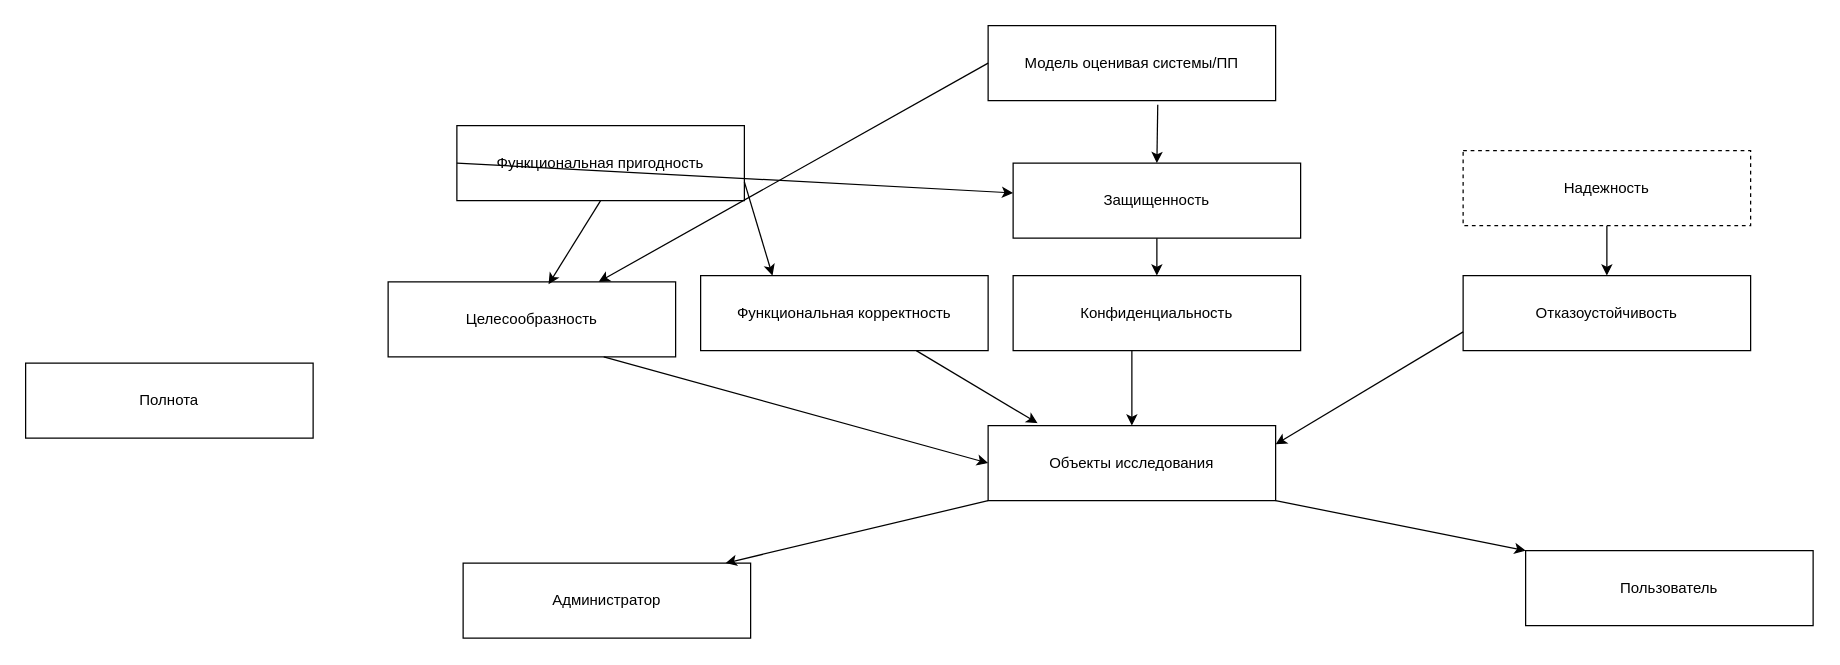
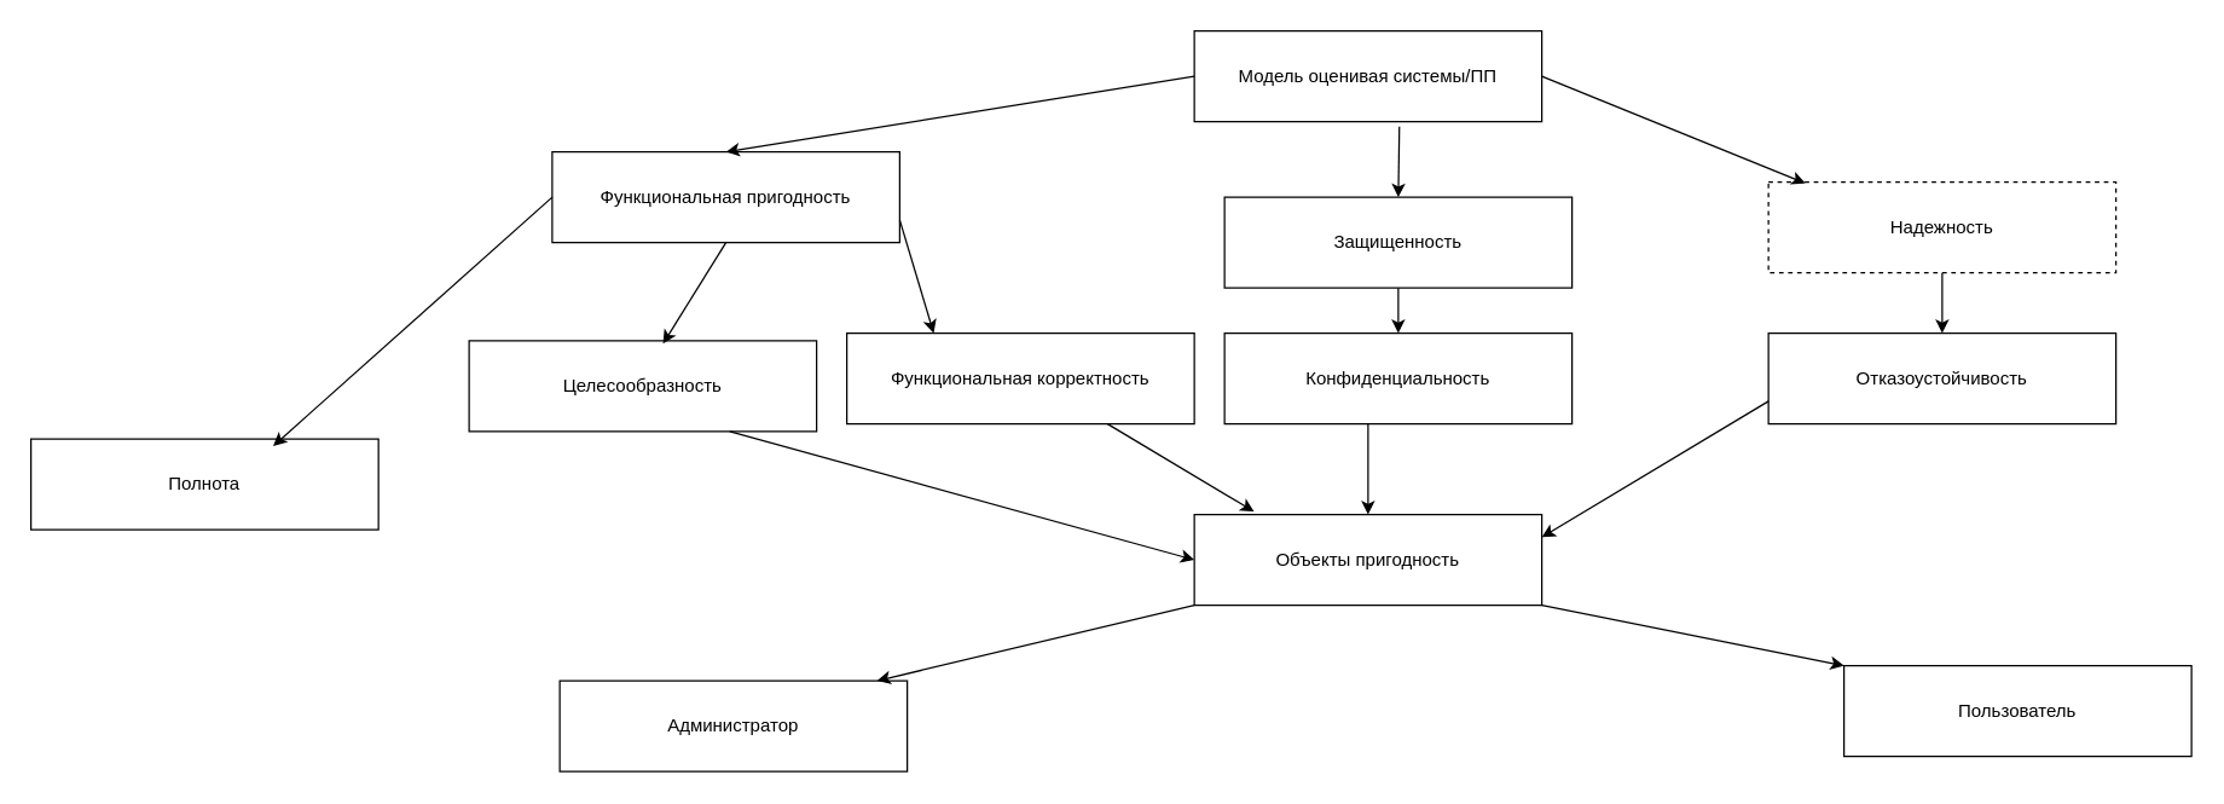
  <mxCell id="0" />
  <mxCell id="1" parent="0" />
  <mxCell id="2" value="Модель оценивая системы/ПП" style="rounded=0;whiteSpace=wrap;html=1;" vertex="1" parent="1"><mxGeometry x="790" y="20" width="230" height="60" as="geometry" /></mxCell>
  <mxCell id="3" value="Функциональная пригодность" style="rounded=0;whiteSpace=wrap;html=1;" vertex="1" parent="1"><mxGeometry x="365" y="100" width="230" height="60" as="geometry" /></mxCell>
  <mxCell id="4" value="Полнота" style="rounded=0;whiteSpace=wrap;html=1;" vertex="1" parent="1"><mxGeometry x="20" y="290" width="230" height="60" as="geometry" /></mxCell>
  <mxCell id="5" value="Защищенность" style="rounded=0;whiteSpace=wrap;html=1;" vertex="1" parent="1"><mxGeometry x="810" y="130" width="230" height="60" as="geometry" /></mxCell>
  <mxCell id="6" value="Целесообразность" style="rounded=0;whiteSpace=wrap;html=1;" vertex="1" parent="1"><mxGeometry x="310" y="225" width="230" height="60" as="geometry" /></mxCell>
  <mxCell id="7" value="Надежность" style="rounded=0;whiteSpace=wrap;html=1;dashed=1;" vertex="1" parent="1"><mxGeometry x="1170" y="120" width="230" height="60" as="geometry" /></mxCell>
  <mxCell id="8" value="Конфиденциальность" style="rounded=0;whiteSpace=wrap;html=1;" vertex="1" parent="1"><mxGeometry x="810" y="220" width="230" height="60" as="geometry" /></mxCell>
  <mxCell id="9" value="Отказоустойчивость" style="rounded=0;whiteSpace=wrap;html=1;" vertex="1" parent="1"><mxGeometry x="1170" y="220" width="230" height="60" as="geometry" /></mxCell>
- <mxCell id="10" value="Объекты исследования" style="rounded=0;whiteSpace=wrap;html=1;" vertex="1" parent="1"><mxGeometry x="790" y="340" width="230" height="60" as="geometry" /></mxCell>
+ <mxCell id="10" value="Объекты пригодность" style="rounded=0;whiteSpace=wrap;html=1;" vertex="1" parent="1"><mxGeometry x="790" y="340" width="230" height="60" as="geometry" /></mxCell>
  <mxCell id="11" value="Администратор" style="rounded=0;whiteSpace=wrap;html=1;" vertex="1" parent="1"><mxGeometry x="370" y="450" width="230" height="60" as="geometry" /></mxCell>
  <mxCell id="12" value="Пользователь" style="rounded=0;whiteSpace=wrap;html=1;" vertex="1" parent="1"><mxGeometry x="1220" y="440" width="230" height="60" as="geometry" /></mxCell>
- <mxCell id="13" value="" style="endArrow=classic;html=1;rounded=0;exitX=0;exitY=0.5;exitDx=0;exitDy=0;" edge="1" parent="1" source="2" target="6"><mxGeometry width="50" height="50" relative="1" as="geometry"><mxPoint x="830" y="320" as="sourcePoint" /><mxPoint x="509" y="130" as="targetPoint" /></mxGeometry></mxCell>
+ <mxCell id="13" value="" style="endArrow=classic;html=1;rounded=0;exitX=0;exitY=0.5;exitDx=0;exitDy=0;entryX=0.5;entryY=0;entryDx=0;entryDy=0;" edge="1" parent="1" source="2" target="3"><mxGeometry width="50" height="50" relative="1" as="geometry"><mxPoint x="830" y="320" as="sourcePoint" /><mxPoint x="509" y="130" as="targetPoint" /></mxGeometry></mxCell>
  <mxCell id="14" value="" style="endArrow=classic;html=1;rounded=0;exitX=0.59;exitY=1.056;exitDx=0;exitDy=0;entryX=0.5;entryY=0;entryDx=0;entryDy=0;exitPerimeter=0;" edge="1" parent="1" source="2" target="5"><mxGeometry width="50" height="50" relative="1" as="geometry"><mxPoint x="830" y="320" as="sourcePoint" /><mxPoint x="880" y="270" as="targetPoint" /></mxGeometry></mxCell>
+ <mxCell id="15" value="" style="endArrow=classic;html=1;rounded=0;exitX=1;exitY=0.5;exitDx=0;exitDy=0;entryX=0.106;entryY=0.013;entryDx=0;entryDy=0;entryPerimeter=0;" edge="1" parent="1" source="2" target="7"><mxGeometry width="50" height="50" relative="1" as="geometry"><mxPoint x="830" y="320" as="sourcePoint" /><mxPoint x="880" y="270" as="targetPoint" /></mxGeometry></mxCell>
  <mxCell id="16" value="" style="endArrow=classic;html=1;rounded=0;entryX=0.5;entryY=0;entryDx=0;entryDy=0;" edge="1" parent="1" target="10"><mxGeometry width="50" height="50" relative="1" as="geometry"><mxPoint x="905" y="280" as="sourcePoint" /><mxPoint x="830" y="400" as="targetPoint" /></mxGeometry></mxCell>
  <mxCell id="17" value="" style="endArrow=classic;html=1;rounded=0;exitX=0;exitY=1;exitDx=0;exitDy=0;" edge="1" parent="1" source="10"><mxGeometry width="50" height="50" relative="1" as="geometry"><mxPoint x="700" y="520" as="sourcePoint" /><mxPoint x="580" y="450" as="targetPoint" /></mxGeometry></mxCell>
  <mxCell id="18" value="" style="endArrow=classic;html=1;rounded=0;exitX=1;exitY=1;exitDx=0;exitDy=0;entryX=0;entryY=0;entryDx=0;entryDy=0;" edge="1" parent="1" source="10" target="12"><mxGeometry width="50" height="50" relative="1" as="geometry"><mxPoint x="1070" y="470" as="sourcePoint" /><mxPoint x="1120" y="420" as="targetPoint" /></mxGeometry></mxCell>
  <mxCell id="19" value="Функциональная корректность" style="rounded=0;whiteSpace=wrap;html=1;" vertex="1" parent="1"><mxGeometry x="560" y="220" width="230" height="60" as="geometry" /></mxCell>
- <mxCell id="20" value="" style="endArrow=classic;html=1;rounded=0;exitX=0;exitY=0.5;exitDx=0;exitDy=0;" edge="1" parent="1" source="3" target="5"><mxGeometry width="50" height="50" relative="1" as="geometry"><mxPoint x="430" y="290" as="sourcePoint" /><mxPoint x="480" y="240" as="targetPoint" /></mxGeometry></mxCell>
+ <mxCell id="20" value="" style="endArrow=classic;html=1;rounded=0;exitX=0;exitY=0.5;exitDx=0;exitDy=0;entryX=0.697;entryY=0.078;entryDx=0;entryDy=0;entryPerimeter=0;" edge="1" parent="1" source="3" target="4"><mxGeometry width="50" height="50" relative="1" as="geometry"><mxPoint x="430" y="290" as="sourcePoint" /><mxPoint x="480" y="240" as="targetPoint" /></mxGeometry></mxCell>
  <mxCell id="21" value="" style="endArrow=classic;html=1;rounded=0;exitX=0.5;exitY=1;exitDx=0;exitDy=0;entryX=0.558;entryY=0.033;entryDx=0;entryDy=0;entryPerimeter=0;" edge="1" parent="1" source="3" target="6"><mxGeometry width="50" height="50" relative="1" as="geometry"><mxPoint x="430" y="290" as="sourcePoint" /><mxPoint x="480" y="240" as="targetPoint" /></mxGeometry></mxCell>
  <mxCell id="22" value="" style="endArrow=classic;html=1;rounded=0;exitX=1;exitY=0.75;exitDx=0;exitDy=0;entryX=0.25;entryY=0;entryDx=0;entryDy=0;" edge="1" parent="1" source="3" target="19"><mxGeometry width="50" height="50" relative="1" as="geometry"><mxPoint x="430" y="290" as="sourcePoint" /><mxPoint x="480" y="240" as="targetPoint" /></mxGeometry></mxCell>
  <mxCell id="23" value="" style="endArrow=classic;html=1;rounded=0;exitX=0.5;exitY=1;exitDx=0;exitDy=0;entryX=0.5;entryY=0;entryDx=0;entryDy=0;" edge="1" parent="1" source="5" target="8"><mxGeometry width="50" height="50" relative="1" as="geometry"><mxPoint x="830" y="280" as="sourcePoint" /><mxPoint x="880" y="230" as="targetPoint" /></mxGeometry></mxCell>
  <mxCell id="24" value="" style="endArrow=classic;html=1;rounded=0;exitX=0.5;exitY=1;exitDx=0;exitDy=0;entryX=0.5;entryY=0;entryDx=0;entryDy=0;" edge="1" parent="1" source="7" target="9"><mxGeometry width="50" height="50" relative="1" as="geometry"><mxPoint x="1010" y="270" as="sourcePoint" /><mxPoint x="1060" y="220" as="targetPoint" /></mxGeometry></mxCell>
  <mxCell id="25" value="" style="endArrow=classic;html=1;rounded=0;exitX=0.75;exitY=1;exitDx=0;exitDy=0;entryX=0.172;entryY=-0.033;entryDx=0;entryDy=0;entryPerimeter=0;" edge="1" parent="1" source="19" target="10"><mxGeometry width="50" height="50" relative="1" as="geometry"><mxPoint x="890" y="300" as="sourcePoint" /><mxPoint x="940" y="250" as="targetPoint" /></mxGeometry></mxCell>
  <mxCell id="26" value="" style="endArrow=classic;html=1;rounded=0;exitX=0.75;exitY=1;exitDx=0;exitDy=0;entryX=0;entryY=0.5;entryDx=0;entryDy=0;" edge="1" parent="1" source="6" target="10"><mxGeometry width="50" height="50" relative="1" as="geometry"><mxPoint x="710" y="300" as="sourcePoint" /><mxPoint x="760" y="250" as="targetPoint" /></mxGeometry></mxCell>
  <mxCell id="27" value="" style="endArrow=classic;html=1;rounded=0;exitX=0;exitY=0.75;exitDx=0;exitDy=0;entryX=1;entryY=0.25;entryDx=0;entryDy=0;" edge="1" parent="1" source="9" target="10"><mxGeometry width="50" height="50" relative="1" as="geometry"><mxPoint x="1060" y="280" as="sourcePoint" /><mxPoint x="1110" y="230" as="targetPoint" /></mxGeometry></mxCell>
